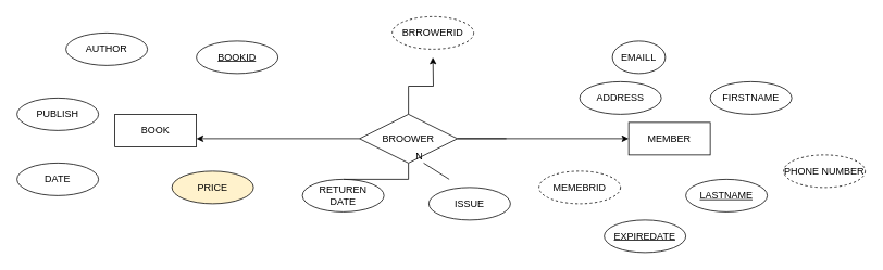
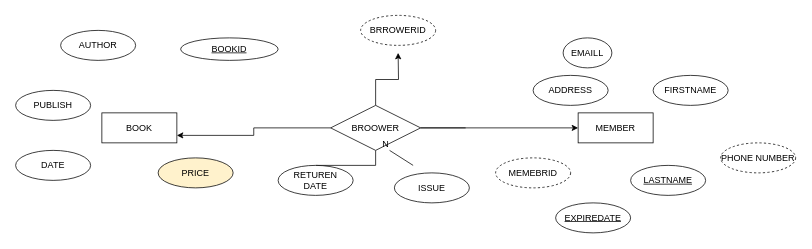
  <mxCell id="0" />
  <mxCell id="1" parent="0" />
  <mxCell id="2" value="AUTHOR" style="ellipse;whiteSpace=wrap;html=1;align=center;" parent="1" vertex="1"><mxGeometry x="80" y="40" width="100" height="40" as="geometry" /></mxCell>
- <mxCell id="3" value="BOOKID" style="ellipse;whiteSpace=wrap;html=1;align=center;fontStyle=4;" parent="1" vertex="1"><mxGeometry x="240" y="50" width="100" height="40" as="geometry" /></mxCell>
+ <mxCell id="3" value="BOOKID" style="ellipse;whiteSpace=wrap;html=1;align=center;fontStyle=4;" parent="1" vertex="1"><mxGeometry x="240" y="50" width="130" height="30" as="geometry" /></mxCell>
  <mxCell id="4" style="edgeStyle=orthogonalEdgeStyle;rounded=0;orthogonalLoop=1;jettySize=auto;html=1;exitX=0.5;exitY=1;exitDx=0;exitDy=0;" parent="1" edge="1"><mxGeometry relative="1" as="geometry"><mxPoint x="335" y="160" as="sourcePoint" /><mxPoint x="335" y="160" as="targetPoint" /></mxGeometry></mxCell>
  <mxCell id="5" value="DATE" style="ellipse;whiteSpace=wrap;html=1;align=center;" parent="1" vertex="1"><mxGeometry x="20" y="200" width="100" height="40" as="geometry" /></mxCell>
  <mxCell id="6" value="PUBLISH" style="ellipse;whiteSpace=wrap;html=1;align=center;" parent="1" vertex="1"><mxGeometry x="20" y="120" width="100" height="40" as="geometry" /></mxCell>
  <mxCell id="7" value="PRICE" style="ellipse;whiteSpace=wrap;html=1;align=center;fillColor=#fff2cc;" parent="1" vertex="1"><mxGeometry x="210" y="210" width="100" height="40" as="geometry" /></mxCell>
  <mxCell id="8" style="edgeStyle=orthogonalEdgeStyle;rounded=0;orthogonalLoop=1;jettySize=auto;html=1;" parent="1" source="12" edge="1"><mxGeometry relative="1" as="geometry"><mxPoint x="530" y="70" as="targetPoint" /></mxGeometry></mxCell>
  <mxCell id="9" style="edgeStyle=orthogonalEdgeStyle;rounded=0;orthogonalLoop=1;jettySize=auto;html=1;exitX=0;exitY=0.5;exitDx=0;exitDy=0;entryX=1;entryY=0.75;entryDx=0;entryDy=0;" parent="1" source="12" target="13" edge="1"><mxGeometry relative="1" as="geometry" /></mxCell>
  <mxCell id="10" style="edgeStyle=orthogonalEdgeStyle;rounded=0;orthogonalLoop=1;jettySize=auto;html=1;exitX=1;exitY=0.5;exitDx=0;exitDy=0;entryX=0;entryY=0.5;entryDx=0;entryDy=0;" parent="1" source="12" target="14" edge="1"><mxGeometry relative="1" as="geometry" /></mxCell>
  <mxCell id="11" style="edgeStyle=orthogonalEdgeStyle;rounded=0;orthogonalLoop=1;jettySize=auto;html=1;exitX=0.5;exitY=1;exitDx=0;exitDy=0;" parent="1" source="12" edge="1"><mxGeometry relative="1" as="geometry"><mxPoint x="420" y="230" as="targetPoint" /></mxGeometry></mxCell>
  <mxCell id="12" value="BROOWER" style="shape=rhombus;perimeter=rhombusPerimeter;whiteSpace=wrap;html=1;align=center;" parent="1" vertex="1"><mxGeometry x="440" y="140" width="120" height="60" as="geometry" /></mxCell>
- <mxCell id="13" value="BOOK" style="whiteSpace=wrap;html=1;align=center;" parent="1" vertex="1"><mxGeometry x="140" y="140" width="100" height="40" as="geometry" /></mxCell>
+ <mxCell id="13" value="BOOK" style="whiteSpace=wrap;html=1;align=center;" parent="1" vertex="1"><mxGeometry x="135" y="150" width="100" height="40" as="geometry" /></mxCell>
  <mxCell id="14" value="MEMBER" style="whiteSpace=wrap;html=1;align=center;" parent="1" vertex="1"><mxGeometry x="770" y="150" width="100" height="40" as="geometry" /></mxCell>
  <mxCell id="15" value="BRROWERID" style="ellipse;whiteSpace=wrap;html=1;align=center;dashed=1;" parent="1" vertex="1"><mxGeometry x="480" y="20" width="100" height="40" as="geometry" /></mxCell>
  <mxCell id="16" value="" style="endArrow=none;html=1;rounded=0;exitX=0;exitY=0.5;exitDx=0;exitDy=0;" parent="1" edge="1"><mxGeometry relative="1" as="geometry"><mxPoint x="550" y="220" as="sourcePoint" /><mxPoint x="518.571" y="200" as="targetPoint" /></mxGeometry></mxCell>
  <mxCell id="17" value="N" style="resizable=0;html=1;whiteSpace=wrap;align=right;verticalAlign=bottom;" parent="16" connectable="0" vertex="1"><mxGeometry x="1" relative="1" as="geometry" /></mxCell>
  <mxCell id="18" value="LASTNAME" style="ellipse;whiteSpace=wrap;html=1;align=center;fontStyle=4;" parent="1" vertex="1"><mxGeometry x="840" y="220" width="100" height="40" as="geometry" /></mxCell>
  <mxCell id="19" value="FIRSTNAME" style="ellipse;whiteSpace=wrap;html=1;align=center;" parent="1" vertex="1"><mxGeometry x="870" y="100" width="100" height="40" as="geometry" /></mxCell>
  <mxCell id="20" value="ADDRESS" style="ellipse;whiteSpace=wrap;html=1;align=center;" parent="1" vertex="1"><mxGeometry x="710" y="100" width="100" height="40" as="geometry" /></mxCell>
  <mxCell id="21" value="PHONE NUMBER" style="ellipse;whiteSpace=wrap;html=1;align=center;dashed=1;" parent="1" vertex="1"><mxGeometry x="960" y="190" width="100" height="40" as="geometry" /></mxCell>
  <mxCell id="22" value="EMAILL" style="ellipse;whiteSpace=wrap;html=1;align=center;" parent="1" vertex="1"><mxGeometry x="750" y="50" width="65" height="40" as="geometry" /></mxCell>
  <mxCell id="23" value="MEMEBRID" style="ellipse;whiteSpace=wrap;html=1;align=center;dashed=1;" parent="1" vertex="1"><mxGeometry x="660" y="210" width="100" height="40" as="geometry" /></mxCell>
  <mxCell id="24" value="ISSUE" style="ellipse;whiteSpace=wrap;html=1;align=center;" parent="1" vertex="1"><mxGeometry x="525" y="230" width="100" height="40" as="geometry" /></mxCell>
  <mxCell id="25" value="EXPIREDATE" style="ellipse;whiteSpace=wrap;html=1;align=center;fontStyle=4;" parent="1" vertex="1"><mxGeometry x="740" y="270" width="100" height="40" as="geometry" /></mxCell>
  <mxCell id="26" value="" style="line;strokeWidth=1;rotatable=0;dashed=0;labelPosition=right;align=left;verticalAlign=middle;spacingTop=0;spacingLeft=6;points=[];portConstraint=eastwest;" parent="1" vertex="1"><mxGeometry x="560" y="165" width="60" height="10" as="geometry" /></mxCell>
  <mxCell id="27" value="RETUREN&lt;div&gt;DATE&lt;/div&gt;" style="ellipse;whiteSpace=wrap;html=1;align=center;" parent="1" vertex="1"><mxGeometry x="370" y="220" width="100" height="40" as="geometry" /></mxCell>
